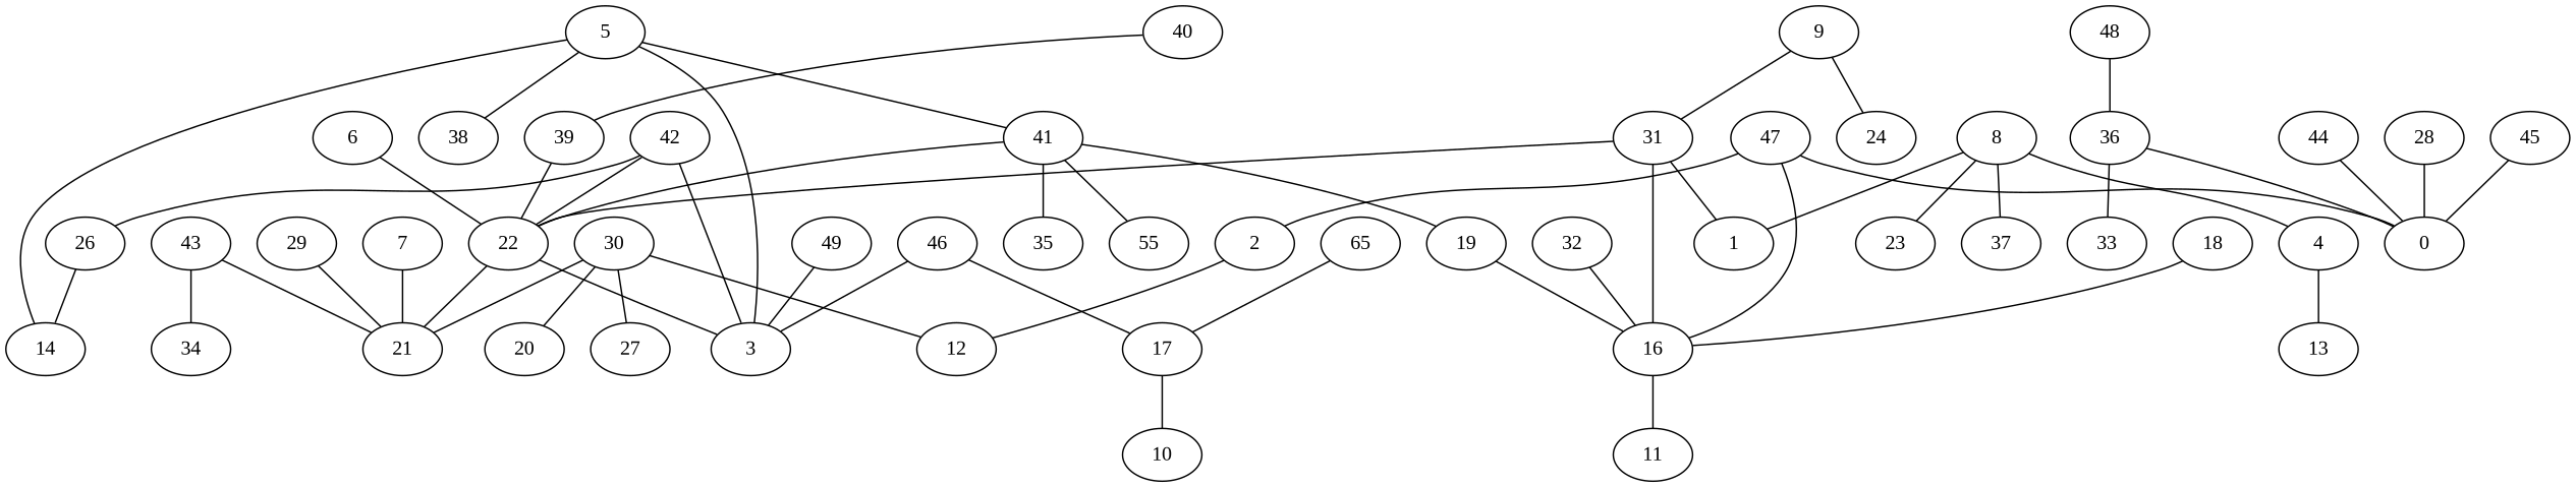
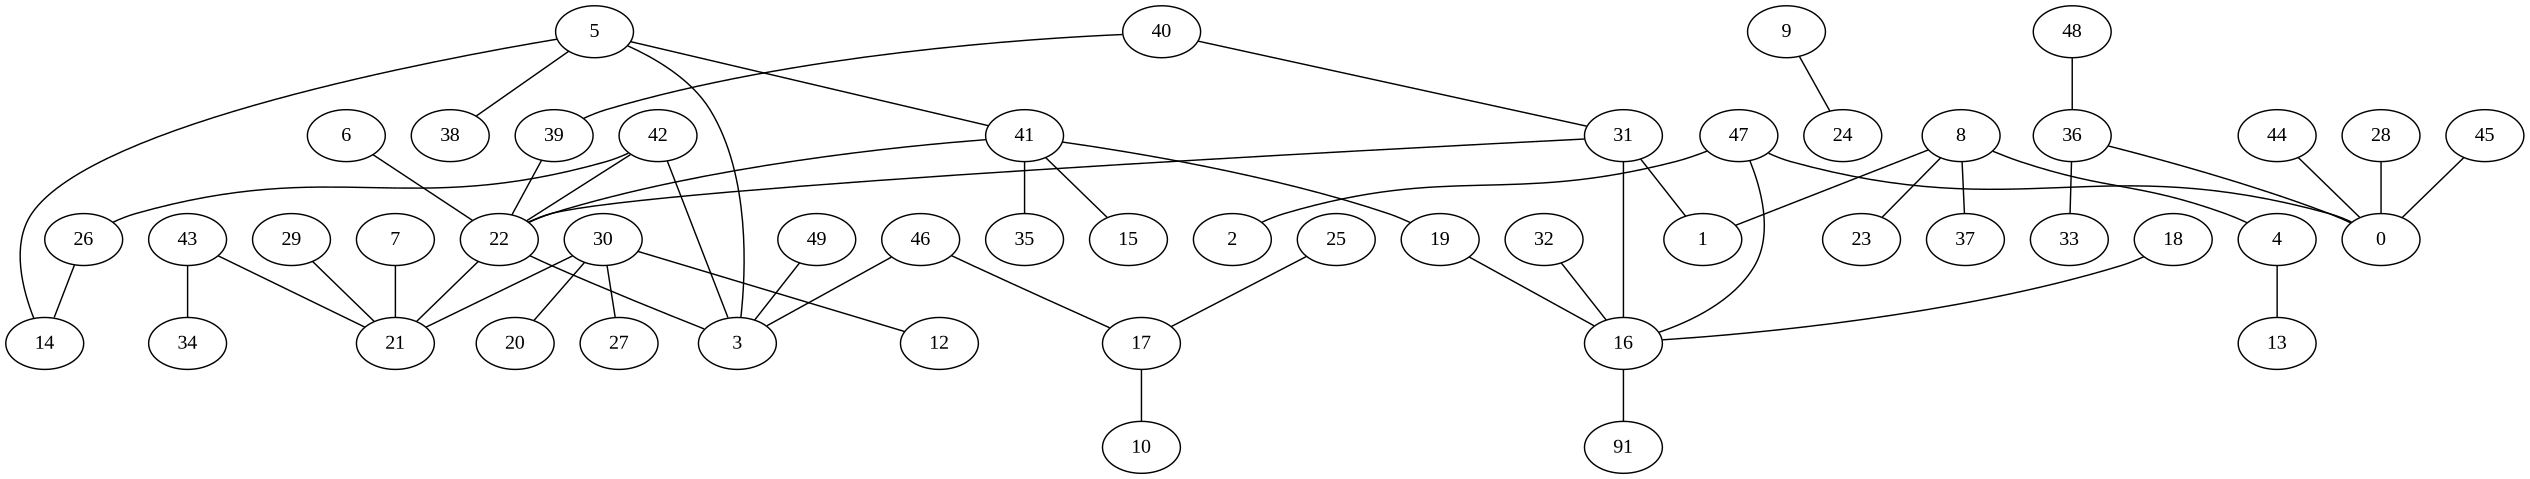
  digraph {
    fontname="Liberation Serif"
    node [fontname="Liberation Serif"]
    edge [color=black dir=none fontname="Liberation Serif"]
    48
    36
    33
    0
    32
    16
-   11
+   11 [label=91]
    26
    14
    29
    21
    7
    43
    34
    19
    47
    2
    46
    17
    3
    10
    44
    31
    1
    22
    49
    42
    28
    41
    35
-   15 [label=55]
+   15
    20
    40
    39
    9
    24
    18
    6
    45
    30
    27
    12
-   25 [label=65]
+   25
    5
    38
    4
    13
    8
    23
    37
    subgraph sub_1 {
      48
      36
      33
      0
      32
      16
      11
      26
      14
      29
      21
      7
      43
      34
      19
      47
      2
      46
      17
      3
      10
      44
      31
      1
      22
      49
      42
      28
      41
      35
      15
      20
      40
      39
      9
      24
      18
      6
      45
      30
      27
      12
      25
      5
      38
      4
      13
      8
      23
      37
    }
    48 -> 36
    36 -> 33
    36 -> 0
    32 -> 16
    16 -> 11
    26 -> 14
    29 -> 21
    7 -> 21
    43 -> 21
    43 -> 34
    19 -> 16
    47 -> 0
    47 -> 16
    47 -> 2
-   2 -> 12
    46 -> 17
    46 -> 3
    17 -> 10
    44 -> 0
    31 -> 16
    31 -> 1
    31 -> 22
    22 -> 21
    22 -> 3
    49 -> 3
    42 -> 26
    42 -> 3
    42 -> 22
    28 -> 0
    41 -> 19
    41 -> 22
    41 -> 35
    41 -> 15
    40 -> 39
    39 -> 22
-   9 -> 31
+   40 -> 31
    9 -> 24
    18 -> 16
    6 -> 22
    45 -> 0
    30 -> 21
    30 -> 20
    30 -> 27
    30 -> 12
    25 -> 17
    5 -> 14
    5 -> 3
    5 -> 41
    5 -> 38
    4 -> 13
    8 -> 1
    8 -> 4
    8 -> 23
    8 -> 37
  }
